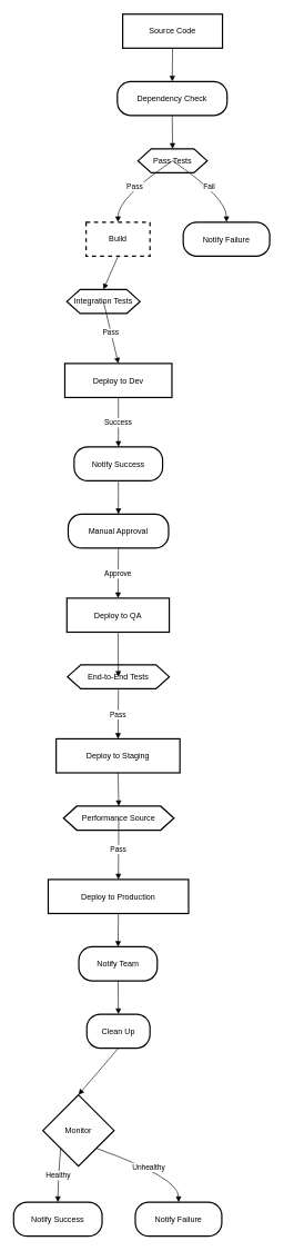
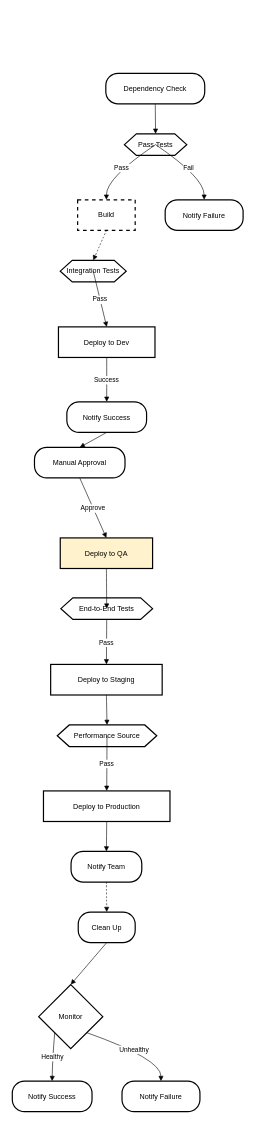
  <mxCell id="0" />
  <mxCell id="1" parent="0" />
- <mxCell id="2" value="Source Code" style="whiteSpace=wrap;strokeWidth=2;" vertex="1" parent="1"><mxGeometry x="184" y="20" width="150" height="51" as="geometry" /></mxCell>
  <mxCell id="3" value="Dependency Check" style="rounded=1;arcSize=40;strokeWidth=2" vertex="1" parent="1"><mxGeometry x="176" y="121" width="165" height="51" as="geometry" /></mxCell>
  <mxCell id="4" value="Pass Tests" style="shape=hexagon;perimeter=hexagonPerimeter2;fixedSize=1;strokeWidth=2;whiteSpace=wrap;" vertex="1" parent="1"><mxGeometry x="207" y="222" width="104" height="36" as="geometry" /></mxCell>
  <mxCell id="5" value="Build" style="whiteSpace=wrap;strokeWidth=2;dashed=1;" vertex="1" parent="1"><mxGeometry x="129" y="332" width="96" height="51" as="geometry" /></mxCell>
  <mxCell id="6" value="Notify Failure" style="rounded=1;arcSize=40;strokeWidth=2" vertex="1" parent="1"><mxGeometry x="275" y="332" width="130" height="51" as="geometry" /></mxCell>
  <mxCell id="7" value="Integration Tests" style="shape=hexagon;perimeter=hexagonPerimeter2;fixedSize=1;strokeWidth=2;whiteSpace=wrap;" vertex="1" parent="1"><mxGeometry x="100" y="433" width="110" height="36" as="geometry" /></mxCell>
  <mxCell id="8" value="Deploy to Dev" style="whiteSpace=wrap;strokeWidth=2;" vertex="1" parent="1"><mxGeometry x="97" y="544" width="161" height="51" as="geometry" /></mxCell>
  <mxCell id="9" value="Notify Success" style="rounded=1;arcSize=40;strokeWidth=2" vertex="1" parent="1"><mxGeometry x="111" y="669" width="133" height="51" as="geometry" /></mxCell>
- <mxCell id="10" value="Manual Approval" style="rounded=1;arcSize=40;strokeWidth=2" vertex="1" parent="1"><mxGeometry x="102" y="770" width="151" height="51" as="geometry" /></mxCell>
- <mxCell id="11" value="Deploy to QA" style="whiteSpace=wrap;strokeWidth=2;" vertex="1" parent="1"><mxGeometry x="100" y="896" width="154" height="51" as="geometry" /></mxCell>
+ <mxCell id="10" value="Manual Approval" style="rounded=1;arcSize=40;strokeWidth=2" vertex="1" parent="1"><mxGeometry x="57" y="745" width="151" height="51" as="geometry" /></mxCell>
+ <mxCell id="11" value="Deploy to QA" style="whiteSpace=wrap;strokeWidth=2;fillColor=#fff2cc;" vertex="1" parent="1"><mxGeometry x="100" y="896" width="154" height="51" as="geometry" /></mxCell>
  <mxCell id="12" value="End-to-End Tests" style="shape=hexagon;perimeter=hexagonPerimeter2;fixedSize=1;strokeWidth=2;whiteSpace=wrap;" vertex="1" parent="1"><mxGeometry x="101" y="996" width="153" height="36" as="geometry" /></mxCell>
  <mxCell id="13" value="Deploy to Staging" style="whiteSpace=wrap;strokeWidth=2;" vertex="1" parent="1"><mxGeometry x="84" y="1107" width="186" height="51" as="geometry" /></mxCell>
  <mxCell id="14" value="Performance Source" style="shape=hexagon;perimeter=hexagonPerimeter2;fixedSize=1;strokeWidth=2;whiteSpace=wrap;" vertex="1" parent="1"><mxGeometry x="95" y="1208" width="166" height="36" as="geometry" /></mxCell>
  <mxCell id="15" value="Deploy to Production" style="whiteSpace=wrap;strokeWidth=2;" vertex="1" parent="1"><mxGeometry x="72" y="1318" width="211" height="51" as="geometry" /></mxCell>
  <mxCell id="16" value="Notify Team" style="rounded=1;arcSize=40;strokeWidth=2" vertex="1" parent="1"><mxGeometry x="118" y="1419" width="118" height="51" as="geometry" /></mxCell>
  <mxCell id="17" value="Clean Up" style="rounded=1;arcSize=40;strokeWidth=2" vertex="1" parent="1"><mxGeometry x="130" y="1520" width="95" height="51" as="geometry" /></mxCell>
  <mxCell id="18" value="Monitor" style="rhombus;strokeWidth=2;whiteSpace=wrap;" vertex="1" parent="1"><mxGeometry x="64" y="1641" width="107" height="107" as="geometry" /></mxCell>
  <mxCell id="19" value="Notify Success" style="rounded=1;arcSize=40;strokeWidth=2" vertex="1" parent="1"><mxGeometry x="20" y="1802" width="133" height="51" as="geometry" /></mxCell>
  <mxCell id="20" value="Notify Failure" style="rounded=1;arcSize=40;strokeWidth=2" vertex="1" parent="1"><mxGeometry x="203" y="1802" width="130" height="51" as="geometry" /></mxCell>
- <mxCell id="21" value="" style="curved=1;startArrow=none;endArrow=block;exitX=0.5;exitY=1;entryX=0.5;entryY=0;" edge="1" parent="1" source="2" target="3"><mxGeometry relative="1" as="geometry"><Array as="points" /></mxGeometry></mxCell>
  <mxCell id="22" value="" style="curved=1;startArrow=none;endArrow=block;exitX=0.5;exitY=0.99;entryX=0.5;entryY=-0.01;" edge="1" parent="1" source="3" target="4"><mxGeometry relative="1" as="geometry"><Array as="points" /></mxGeometry></mxCell>
  <mxCell id="23" value="Pass" style="curved=1;startArrow=none;endArrow=block;exitX=0.25;exitY=0.98;entryX=0.5;entryY=0;" edge="1" parent="1" source="4" target="5"><mxGeometry relative="1" as="geometry"><Array as="points"><mxPoint x="177" y="295" /></Array></mxGeometry></mxCell>
  <mxCell id="24" value="Fail" style="curved=1;startArrow=none;endArrow=block;exitX=0.75;exitY=0.98;entryX=0.5;entryY=0;" edge="1" parent="1" source="4" target="6"><mxGeometry relative="1" as="geometry"><Array as="points"><mxPoint x="340" y="295" /></Array></mxGeometry></mxCell>
- <mxCell id="25" value="" style="curved=1;startArrow=none;endArrow=block;exitX=0.5;exitY=1;entryX=0.5;entryY=0;" edge="1" parent="1" source="5" target="7"><mxGeometry relative="1" as="geometry"><Array as="points" /></mxGeometry></mxCell>
+ <mxCell id="25" value="" style="curved=1;startArrow=none;endArrow=block;exitX=0.5;exitY=1;entryX=0.5;entryY=0;dashed=1;" edge="1" parent="1" source="5" target="7"><mxGeometry relative="1" as="geometry"><Array as="points" /></mxGeometry></mxCell>
  <mxCell id="26" value="Pass" style="curved=1;startArrow=none;endArrow=block;exitX=0.5;exitY=0.99;entryX=0.5;entryY=-0.01;" edge="1" parent="1" source="7" target="8"><mxGeometry relative="1" as="geometry"><Array as="points" /></mxGeometry></mxCell>
  <mxCell id="27" value="Success" style="curved=1;startArrow=none;endArrow=block;exitX=0.5;exitY=0.99;entryX=0.5;entryY=0;" edge="1" parent="1" source="8" target="9"><mxGeometry relative="1" as="geometry"><Array as="points" /></mxGeometry></mxCell>
  <mxCell id="28" value="" style="curved=1;startArrow=none;endArrow=block;exitX=0.5;exitY=1;entryX=0.5;entryY=0;" edge="1" parent="1" source="9" target="10"><mxGeometry relative="1" as="geometry"><Array as="points" /></mxGeometry></mxCell>
  <mxCell id="29" value="Approve" style="curved=1;startArrow=none;endArrow=block;exitX=0.5;exitY=1;entryX=0.5;entryY=-0.01;" edge="1" parent="1" source="10" target="11"><mxGeometry relative="1" as="geometry"><Array as="points" /></mxGeometry></mxCell>
  <mxCell id="30" value="" style="curved=1;startArrow=none;endArrow=block;exitX=0.5;exitY=0.99;entryX=0.5;entryY=0.01;" edge="1" parent="1" source="11" target="12"><mxGeometry relative="1" as="geometry"><Array as="points" /></mxGeometry></mxCell>
  <mxCell id="31" value="Pass" style="curved=1;startArrow=none;endArrow=block;exitX=0.5;exitY=1.01;entryX=0.5;entryY=0;" edge="1" parent="1" source="12" target="13"><mxGeometry relative="1" as="geometry"><Array as="points" /></mxGeometry></mxCell>
  <mxCell id="32" value="" style="curved=1;startArrow=none;endArrow=block;exitX=0.5;exitY=1;entryX=0.5;entryY=-0.01;" edge="1" parent="1" source="13" target="14"><mxGeometry relative="1" as="geometry"><Array as="points" /></mxGeometry></mxCell>
  <mxCell id="33" value="Pass" style="curved=1;startArrow=none;endArrow=block;exitX=0.5;exitY=0.99;entryX=0.5;entryY=0.01;" edge="1" parent="1" source="14" target="15"><mxGeometry relative="1" as="geometry"><Array as="points" /></mxGeometry></mxCell>
  <mxCell id="34" value="" style="curved=1;startArrow=none;endArrow=block;exitX=0.5;exitY=1;entryX=0.5;entryY=0;" edge="1" parent="1" source="15" target="16"><mxGeometry relative="1" as="geometry"><Array as="points" /></mxGeometry></mxCell>
- <mxCell id="35" value="" style="curved=1;startArrow=none;endArrow=block;exitX=0.5;exitY=1;entryX=0.5;entryY=0;" edge="1" parent="1" source="16" target="17"><mxGeometry relative="1" as="geometry"><Array as="points" /></mxGeometry></mxCell>
+ <mxCell id="35" value="" style="curved=1;startArrow=none;endArrow=block;exitX=0.5;exitY=1;entryX=0.5;entryY=0;dashed=1;" edge="1" parent="1" source="16" target="17"><mxGeometry relative="1" as="geometry"><Array as="points" /></mxGeometry></mxCell>
  <mxCell id="36" value="" style="curved=1;startArrow=none;endArrow=block;exitX=0.5;exitY=1;entryX=0.5;entryY=0;" edge="1" parent="1" source="17" target="18"><mxGeometry relative="1" as="geometry"><Array as="points" /></mxGeometry></mxCell>
  <mxCell id="37" value="Healthy" style="curved=1;startArrow=none;endArrow=block;exitX=0;exitY=1;entryX=0.5;entryY=0.01;" edge="1" parent="1" source="18" target="19"><mxGeometry relative="1" as="geometry"><Array as="points"><mxPoint x="87" y="1765" /></Array></mxGeometry></mxCell>
  <mxCell id="38" value="Unhealthy" style="curved=1;startArrow=none;endArrow=block;exitX=1;exitY=1;entryX=0.5;entryY=0.01;" edge="1" parent="1" source="18" target="20"><mxGeometry relative="1" as="geometry"><Array as="points"><mxPoint x="268" y="1765" /></Array></mxGeometry></mxCell>
